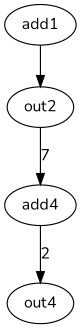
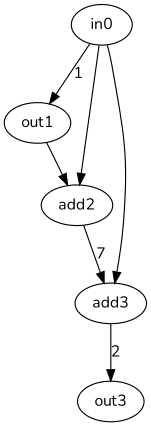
  strict digraph {
    fontname=Nunito
    node [fontname=Nunito op=add value=2]
    edge [fontname=Nunito port=0 w=1]
-   n2 [alap=1 asap=1 label=add1 op=addi]
-   n3 [alap=2 asap=2 label=out2]
-   n4 [alap=3 asap=3 label=add4]
-   n5 [alap=4 asap=4 label=out4 op=out value=""]
+   n1 [alap=0 asap=0 label=in0 op=in value=""]
+   n2 [alap=1 asap=1 label=out1 op=addi]
+   n3 [alap=2 asap=2 label=add2]
+   n4 [alap=3 asap=3 label=add3]
+   n5 [alap=4 asap=4 label=out3 op=out value=""]
+   n1 -> n2 [label=1]
+   n1 -> n3 [w=0]
+   n1 -> n4 [w=0]
    n2 -> n3 [port=1 w=0]
    n3 -> n4 [label=7 port=1]
    n4 -> n5 [label=2]
  }
